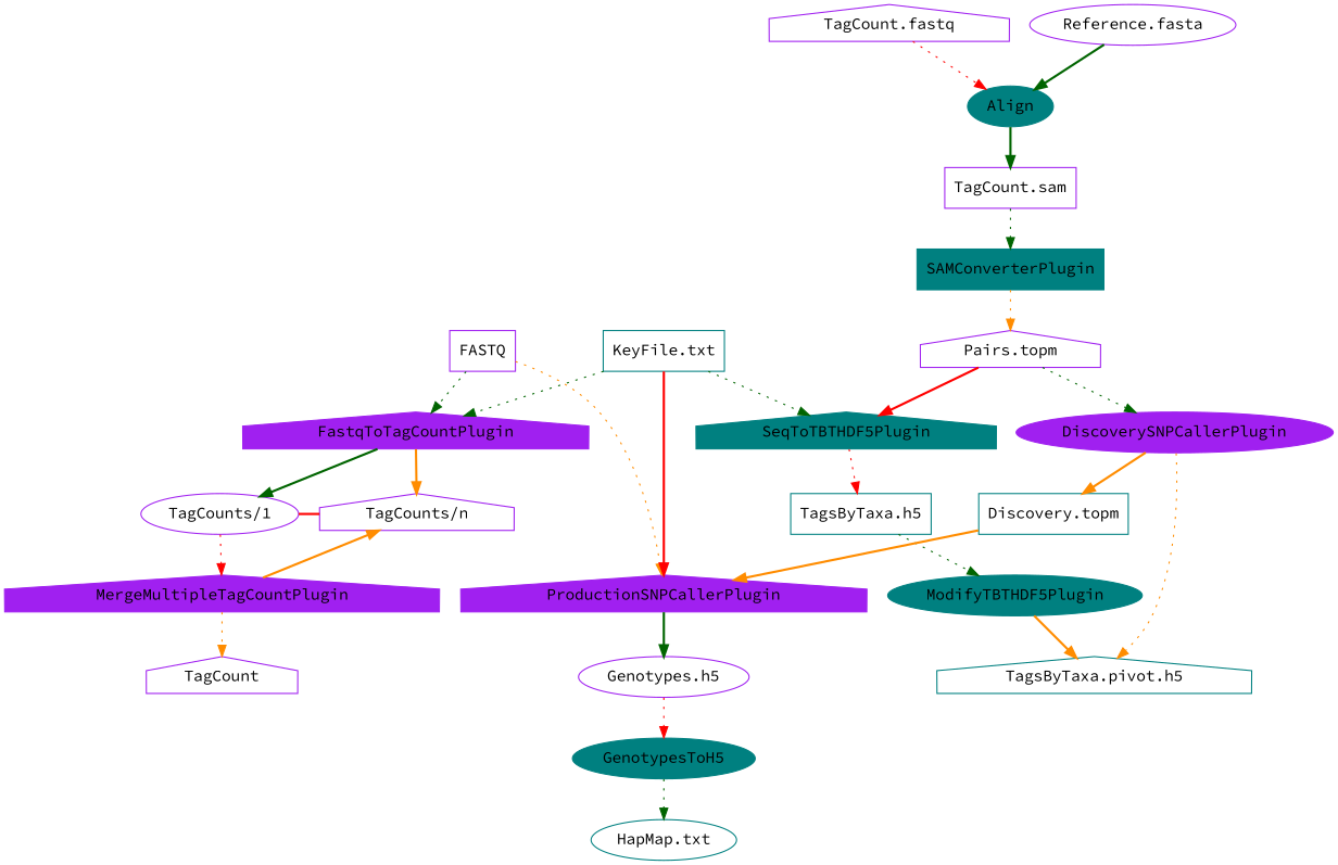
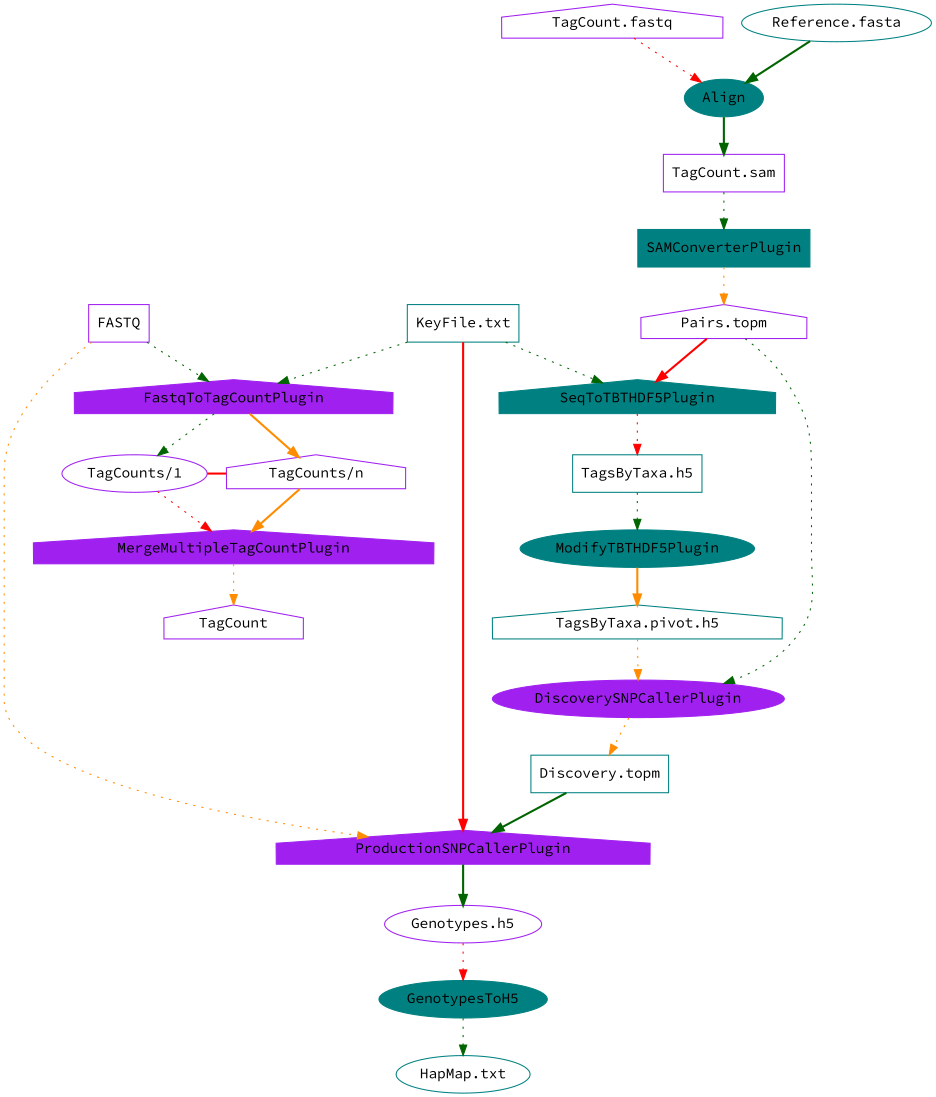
  digraph {
    fontname="Source Code Pro"
    node [color=purple fontname="Source Code Pro" shape=house]
    edge [color=darkgreen fontname="Source Code Pro" style=dotted]
    FastqToTagCountPlugin [style=filled]
    MergeMultipleTagCountPlugin [style=filled]
    SAMConverterPlugin [color=teal shape=box style=filled]
    SeqToTBTHDF5Plugin [color=teal style=filled]
    ModifyTBTHDF5Plugin [color=teal shape=ellipse style=filled]
    DiscoverySNPCallerPlugin [shape=ellipse style=filled]
    ProductionSNPCallerPlugin [style=filled]
    GenotypesToH5 [color=teal shape=ellipse style=filled]
    Align [color=teal shape=ellipse style=filled]
    "TagCounts/1" [shape=ellipse]
    "TagCounts/n"
    TagCount
    "Pairs.topm"
    "TagsByTaxa.h5" [color=teal shape=box]
    "TagsByTaxa.pivot.h5" [color=teal]
    "Discovery.topm" [color=teal shape=box]
    "Genotypes.h5" [shape=ellipse]
    "HapMap.txt" [color=teal shape=ellipse]
    "TagCount.sam" [shape=box]
    "TagCount.fastq"
    FASTQ [shape=box]
    "KeyFile.txt" [color=teal shape=box]
-   "Reference.fasta" [shape=ellipse]
+   "Reference.fasta" [color=teal shape=ellipse]
    subgraph sub_1 {
      FastqToTagCountPlugin
      MergeMultipleTagCountPlugin
      SAMConverterPlugin
      SeqToTBTHDF5Plugin
      ModifyTBTHDF5Plugin
      DiscoverySNPCallerPlugin
      ProductionSNPCallerPlugin
      GenotypesToH5
      Align
    }
    subgraph sub_2 {
      rank=same
      "TagCounts/1"
      "TagCounts/n"
    }
-   FastqToTagCountPlugin -> "TagCounts/1" [style=bold]
+   FastqToTagCountPlugin -> "TagCounts/1"
    FastqToTagCountPlugin -> "TagCounts/n" [color=darkorange style=bold]
    MergeMultipleTagCountPlugin -> TagCount [color=darkorange]
    SAMConverterPlugin -> "Pairs.topm" [color=darkorange]
    SeqToTBTHDF5Plugin -> "TagsByTaxa.h5" [color=red]
    ModifyTBTHDF5Plugin -> "TagsByTaxa.pivot.h5" [color=darkorange style=bold]
-   DiscoverySNPCallerPlugin -> "Discovery.topm" [color=darkorange style=bold]
+   DiscoverySNPCallerPlugin -> "Discovery.topm" [color=darkorange]
    ProductionSNPCallerPlugin -> "Genotypes.h5" [style=bold]
    GenotypesToH5 -> "HapMap.txt"
    Align -> "TagCount.sam" [style=bold]
    "TagCounts/1" -> MergeMultipleTagCountPlugin [color=red]
    "TagCounts/1" -> "TagCounts/n" [color=red dir=none style=bold]
-   MergeMultipleTagCountPlugin -> "TagCounts/n" [color=darkorange style=bold]
+   "TagCounts/n" -> MergeMultipleTagCountPlugin [color=darkorange style=bold]
    "Pairs.topm" -> SeqToTBTHDF5Plugin [color=red style=bold]
    "Pairs.topm" -> DiscoverySNPCallerPlugin
    "TagsByTaxa.h5" -> ModifyTBTHDF5Plugin
-   DiscoverySNPCallerPlugin -> "TagsByTaxa.pivot.h5" [color=darkorange]
-   "Discovery.topm" -> ProductionSNPCallerPlugin [color=darkorange style=bold]
+   "TagsByTaxa.pivot.h5" -> DiscoverySNPCallerPlugin [color=darkorange]
+   "Discovery.topm" -> ProductionSNPCallerPlugin [style=bold]
    "Genotypes.h5" -> GenotypesToH5 [color=red]
    "TagCount.sam" -> SAMConverterPlugin
    "TagCount.fastq" -> Align [color=red]
    FASTQ -> FastqToTagCountPlugin
    FASTQ -> ProductionSNPCallerPlugin [color=darkorange]
    "KeyFile.txt" -> FastqToTagCountPlugin
    "KeyFile.txt" -> SeqToTBTHDF5Plugin
    "KeyFile.txt" -> ProductionSNPCallerPlugin [color=red style=bold]
    "Reference.fasta" -> Align [style=bold]
  }
